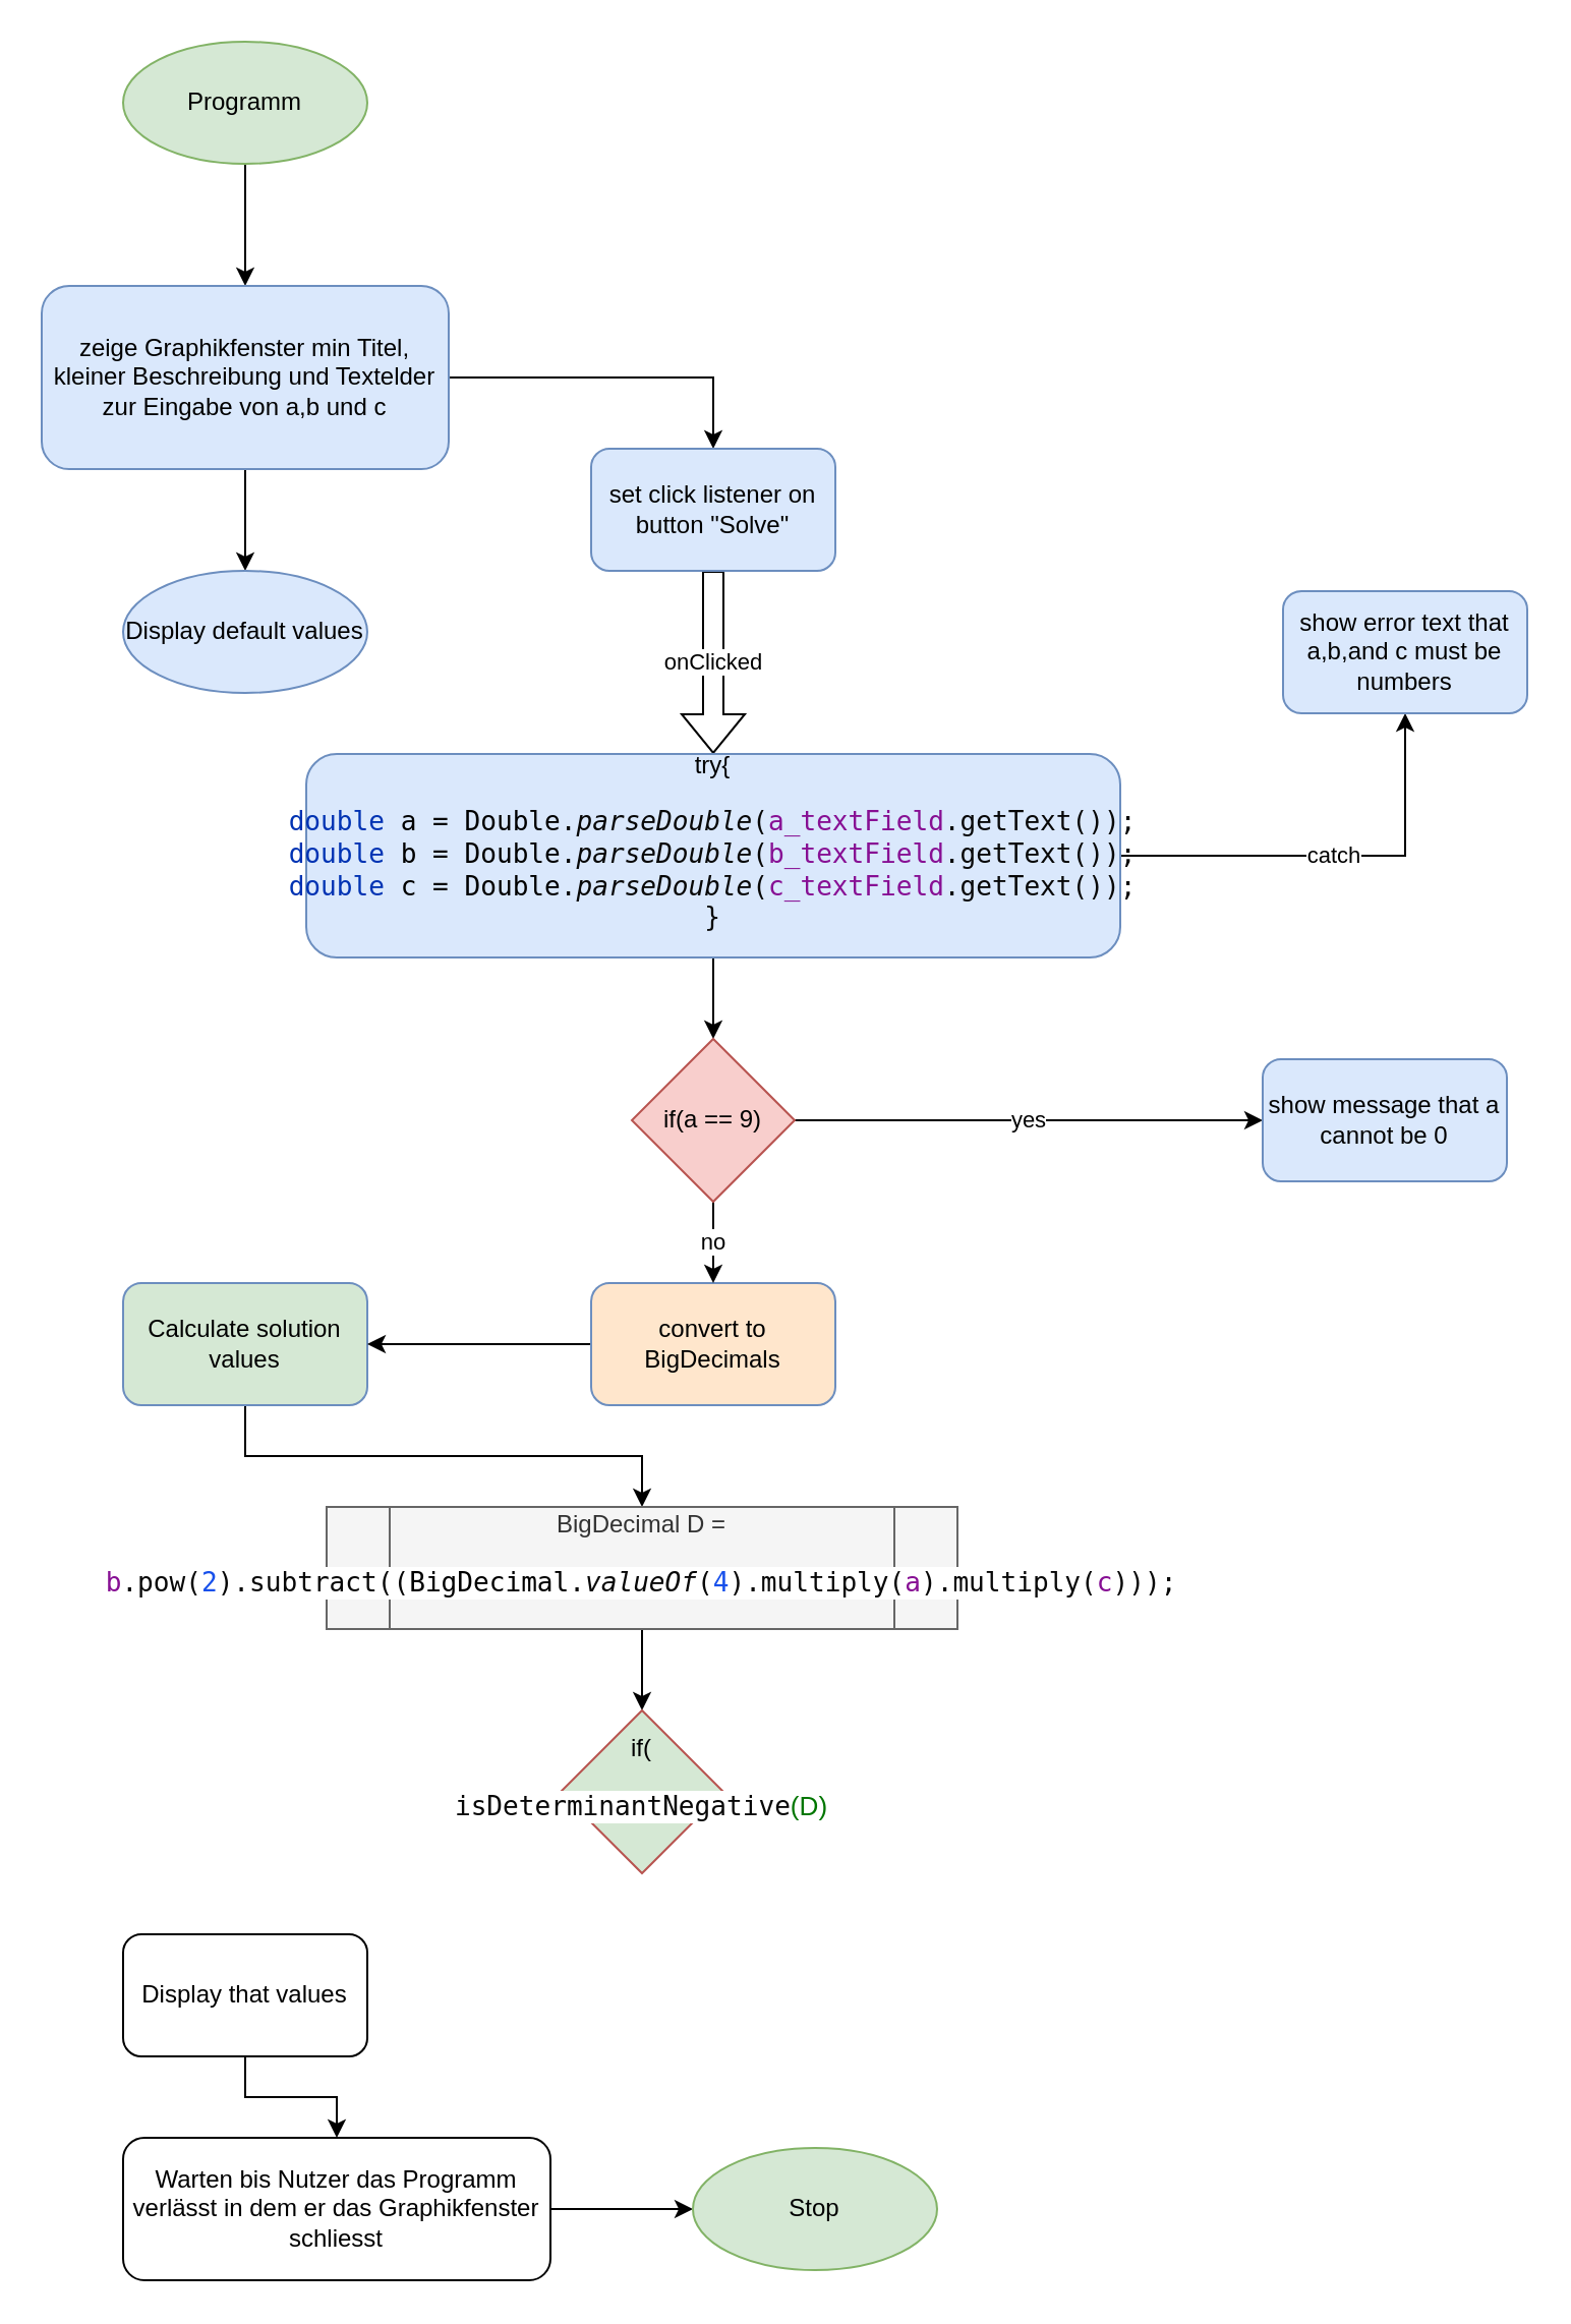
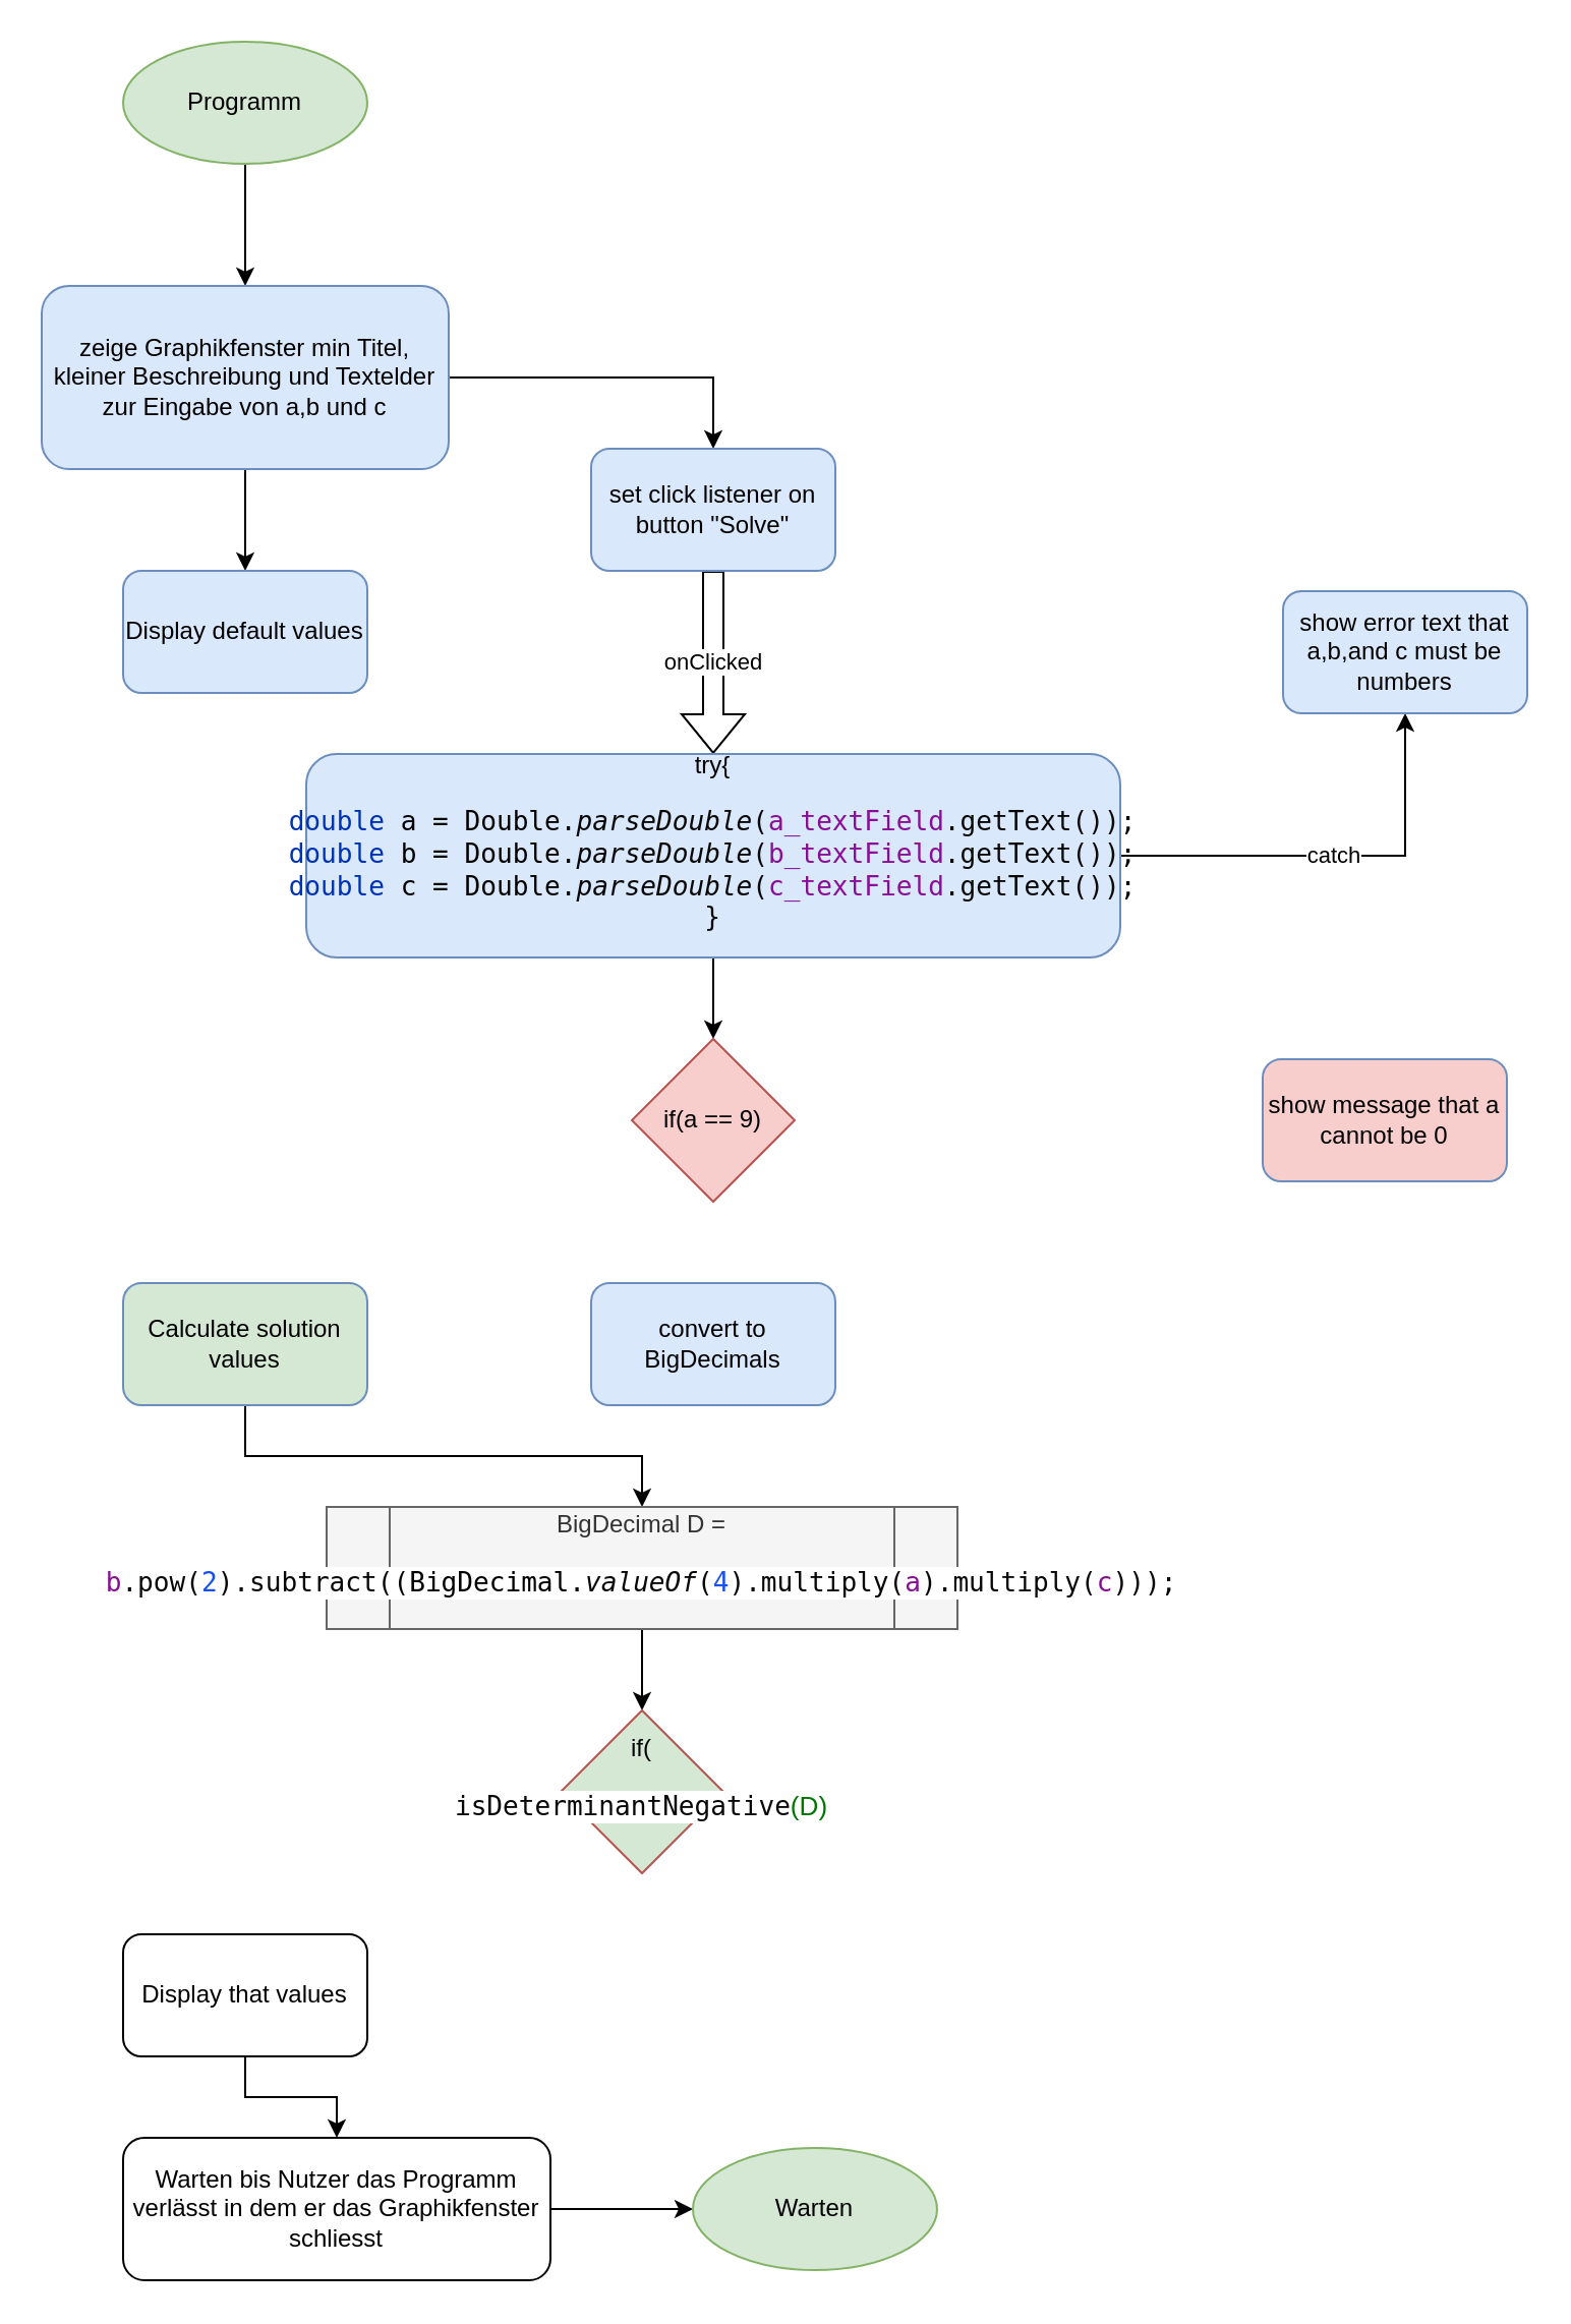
  <mxCell id="0" />
  <mxCell id="1" parent="0" />
  <mxCell id="2" target="6" value="" style="edgeStyle=orthogonalEdgeStyle;rounded=0;orthogonalLoop=1;jettySize=auto;html=1;" parent="1" edge="1" source="3"><mxGeometry as="geometry" relative="1" /></mxCell>
  <mxCell id="3" value="Programm" style="ellipse;whiteSpace=wrap;html=1;fillColor=#d5e8d4;strokeColor=#82b366;" parent="1" vertex="1"><mxGeometry as="geometry" height="60" width="120" y="20" x="60" /></mxCell>
  <mxCell id="4" target="7" value="" style="edgeStyle=orthogonalEdgeStyle;rounded=0;orthogonalLoop=1;jettySize=auto;html=1;" parent="1" edge="1" source="6"><mxGeometry as="geometry" relative="1" /></mxCell>
  <mxCell id="5" target="13" style="edgeStyle=orthogonalEdgeStyle;rounded=0;orthogonalLoop=1;jettySize=auto;html=1;entryX=0.5;entryY=0;entryDx=0;entryDy=0;" parent="1" edge="1" source="6"><mxGeometry as="geometry" relative="1" /></mxCell>
  <mxCell id="6" value="zeige Graphikfenster min Titel, kleiner Beschreibung und Textelder zur Eingabe von a,b und c " style="rounded=1;whiteSpace=wrap;html=1;fillColor=#dae8fc;strokeColor=#6c8ebf;" parent="1" vertex="1"><mxGeometry as="geometry" height="90" width="200" y="140" x="20" /></mxCell>
- <mxCell id="7" value="Display default values " style="ellipse;whiteSpace=wrap;html=1;fillColor=#dae8fc;strokeColor=#6c8ebf;" parent="1" vertex="1"><mxGeometry as="geometry" height="60" width="120" y="280" x="60" /></mxCell>
+ <mxCell id="7" value="Display default values " style="rounded=1;whiteSpace=wrap;html=1;fillColor=#dae8fc;strokeColor=#6c8ebf;" parent="1" vertex="1"><mxGeometry as="geometry" height="60" width="120" y="280" x="60" /></mxCell>
  <mxCell id="8" target="25" value="" style="edgeStyle=orthogonalEdgeStyle;rounded=0;orthogonalLoop=1;jettySize=auto;html=1;" parent="1" edge="1" source="9"><mxGeometry as="geometry" relative="1" /></mxCell>
  <mxCell id="9" value="Calculate solution values" style="rounded=1;whiteSpace=wrap;html=1;fillColor=#d5e8d4;strokeColor=#6c8ebf;" parent="1" vertex="1"><mxGeometry as="geometry" height="60" width="120" y="630" x="60" /></mxCell>
  <mxCell id="10" target="28" value="" style="edgeStyle=orthogonalEdgeStyle;rounded=0;orthogonalLoop=1;jettySize=auto;html=1;" parent="1" edge="1" source="11"><mxGeometry as="geometry" relative="1" /></mxCell>
  <mxCell id="11" value="Display that values" style="rounded=1;whiteSpace=wrap;html=1;" parent="1" vertex="1"><mxGeometry as="geometry" height="60" width="120" y="950" x="60" /></mxCell>
  <mxCell id="12" target="16" value="onClicked" style="edgeStyle=orthogonalEdgeStyle;rounded=0;orthogonalLoop=1;jettySize=auto;html=1;shape=flexArrow;" parent="1" edge="1" source="13"><mxGeometry as="geometry" relative="1" /></mxCell>
  <mxCell id="13" value="set click listener on button &quot;Solve&quot;" style="rounded=1;whiteSpace=wrap;html=1;fillColor=#dae8fc;strokeColor=#6c8ebf;" parent="1" vertex="1"><mxGeometry as="geometry" height="60" width="120" y="220" x="290" /></mxCell>
  <mxCell id="14" target="17" value="catch" style="edgeStyle=orthogonalEdgeStyle;rounded=0;orthogonalLoop=1;jettySize=auto;html=1;" parent="1" edge="1" source="16"><mxGeometry as="geometry" relative="1" /></mxCell>
  <mxCell id="15" target="22" value="" style="edgeStyle=orthogonalEdgeStyle;rounded=0;orthogonalLoop=1;jettySize=auto;html=1;" parent="1" edge="1" source="16"><mxGeometry as="geometry" relative="1" /></mxCell>
  <mxCell id="16" value="try{&lt;br&gt;&lt;pre style=&quot;color: rgb(8 , 8 , 8) ; font-family: &amp;#34;jetbrains mono&amp;#34; , monospace ; font-size: 9.8pt&quot;&gt;&lt;span style=&quot;color: #0033b3&quot;&gt;double &lt;/span&gt;&lt;span style=&quot;color: #000000&quot;&gt;a &lt;/span&gt;= &lt;span style=&quot;color: #000000&quot;&gt;Double&lt;/span&gt;.&lt;span style=&quot;font-style: italic&quot;&gt;parseDouble&lt;/span&gt;(&lt;span style=&quot;color: #871094&quot;&gt;a_textField&lt;/span&gt;.getText());&lt;br&gt;&lt;span style=&quot;color: #0033b3&quot;&gt;double &lt;/span&gt;&lt;span style=&quot;color: #000000&quot;&gt;b &lt;/span&gt;= &lt;span style=&quot;color: #000000&quot;&gt;Double&lt;/span&gt;.&lt;span style=&quot;font-style: italic&quot;&gt;parseDouble&lt;/span&gt;(&lt;span style=&quot;color: #871094&quot;&gt;b_textField&lt;/span&gt;.getText());&lt;br&gt;&lt;span style=&quot;color: #0033b3&quot;&gt;double &lt;/span&gt;&lt;span style=&quot;color: #000000&quot;&gt;c &lt;/span&gt;= &lt;span style=&quot;color: #000000&quot;&gt;Double&lt;/span&gt;.&lt;span style=&quot;font-style: italic&quot;&gt;parseDouble&lt;/span&gt;(&lt;span style=&quot;color: #871094&quot;&gt;c_textField&lt;/span&gt;.getText());&lt;br&gt;}&lt;br&gt;&lt;/pre&gt;" style="rounded=1;whiteSpace=wrap;html=1;fillColor=#dae8fc;strokeColor=#6c8ebf;" parent="1" vertex="1"><mxGeometry as="geometry" height="100" width="400" y="370" x="150" /></mxCell>
  <mxCell id="17" value="show error text that a,b,and c must be numbers" style="rounded=1;whiteSpace=wrap;html=1;fillColor=#dae8fc;strokeColor=#6c8ebf;" parent="1" vertex="1"><mxGeometry x="630" y="290" as="geometry" height="60" width="120" /></mxCell>
- <mxCell id="18" target="9" style="edgeStyle=orthogonalEdgeStyle;rounded=0;orthogonalLoop=1;jettySize=auto;html=1;" parent="1" edge="1" source="19"><mxGeometry as="geometry" relative="1" /></mxCell>
- <mxCell id="19" value="convert to BigDecimals" style="rounded=1;whiteSpace=wrap;html=1;fillColor=#ffe6cc;strokeColor=#6c8ebf;" parent="1" vertex="1"><mxGeometry as="geometry" height="60" width="120" y="630" x="290" /></mxCell>
- <mxCell id="20" target="19" value="no" style="edgeStyle=orthogonalEdgeStyle;rounded=0;orthogonalLoop=1;jettySize=auto;html=1;" parent="1" edge="1" source="22"><mxGeometry as="geometry" relative="1" /></mxCell>
- <mxCell id="21" target="23" value="yes" style="edgeStyle=orthogonalEdgeStyle;rounded=0;orthogonalLoop=1;jettySize=auto;html=1;entryX=0;entryY=0.5;entryDx=0;entryDy=0;" parent="1" edge="1" source="22"><mxGeometry as="geometry" relative="1" /></mxCell>
+ <mxCell id="19" value="convert to BigDecimals" style="rounded=1;whiteSpace=wrap;html=1;fillColor=#dae8fc;strokeColor=#6c8ebf;" parent="1" vertex="1"><mxGeometry as="geometry" height="60" width="120" y="630" x="290" /></mxCell>
  <mxCell id="22" value="if(a == 9)" style="rhombus;whiteSpace=wrap;html=1;fillColor=#f8cecc;strokeColor=#b85450;" parent="1" vertex="1"><mxGeometry as="geometry" height="80" width="80" y="510" x="310" /></mxCell>
- <mxCell id="23" value="show message that a cannot be 0" style="rounded=1;whiteSpace=wrap;html=1;fillColor=#dae8fc;strokeColor=#6c8ebf;" parent="1" vertex="1"><mxGeometry as="geometry" height="60" width="120" y="520" x="620" /></mxCell>
+ <mxCell id="23" value="show message that a cannot be 0" style="rounded=1;whiteSpace=wrap;html=1;fillColor=#f8cecc;strokeColor=#6c8ebf;" parent="1" vertex="1"><mxGeometry as="geometry" height="60" width="120" y="520" x="620" /></mxCell>
  <mxCell id="24" target="26" value="" style="edgeStyle=orthogonalEdgeStyle;rounded=0;orthogonalLoop=1;jettySize=auto;html=1;" parent="1" edge="1" source="25"><mxGeometry as="geometry" relative="1" /></mxCell>
  <mxCell id="25" value="BigDecimal D = &lt;pre style=&quot;background-color: #ffffff ; color: #080808 ; font-family: &amp;#34;jetbrains mono&amp;#34; , monospace ; font-size: 9.8pt&quot;&gt;&lt;span style=&quot;color: #871094&quot;&gt;b&lt;/span&gt;.pow(&lt;span style=&quot;color: #1750eb&quot;&gt;2&lt;/span&gt;).subtract((&lt;span style=&quot;color: #000000&quot;&gt;BigDecimal&lt;/span&gt;.&lt;span style=&quot;font-style: italic&quot;&gt;valueOf&lt;/span&gt;(&lt;span style=&quot;color: #1750eb&quot;&gt;4&lt;/span&gt;).multiply(&lt;span style=&quot;color: #871094&quot;&gt;a&lt;/span&gt;).multiply(&lt;span style=&quot;color: #871094&quot;&gt;c&lt;/span&gt;)));&lt;/pre&gt;" style="shape=process;whiteSpace=wrap;html=1;backgroundOutline=1;fillColor=#f5f5f5;strokeColor=#666666;fontColor=#333333;" parent="1" vertex="1"><mxGeometry as="geometry" height="60" width="310" y="740" x="160" /></mxCell>
  <mxCell id="26" value="if(&lt;pre style=&quot;background-color: #ffffff ; color: #080808 ; font-family: &amp;#34;jetbrains mono&amp;#34; , monospace ; font-size: 9.8pt&quot;&gt;isDeterminantNegative&lt;font color=&quot;#007600&quot; face=&quot;Helvetica&quot;&gt;(D)&lt;/font&gt;&lt;/pre&gt;" style="rhombus;whiteSpace=wrap;html=1;fillColor=#d5e8d4;strokeColor=#b85450;" parent="1" vertex="1"><mxGeometry as="geometry" height="80" width="80" y="840" x="275" /></mxCell>
  <mxCell id="27" target="29" value="" style="edgeStyle=orthogonalEdgeStyle;rounded=0;orthogonalLoop=1;jettySize=auto;html=1;" parent="1" edge="1" source="28"><mxGeometry as="geometry" relative="1" /></mxCell>
  <mxCell id="28" value="Warten bis Nutzer das Programm verlässt in dem er das Graphikfenster schliesst" style="rounded=1;whiteSpace=wrap;html=1;" parent="1" vertex="1"><mxGeometry as="geometry" height="70" width="210" y="1050" x="60" /></mxCell>
- <mxCell id="29" value="Stop" style="ellipse;whiteSpace=wrap;html=1;fillColor=#d5e8d4;strokeColor=#82b366;" parent="1" vertex="1"><mxGeometry as="geometry" height="60" width="120" y="1055" x="340" /></mxCell>
+ <mxCell id="29" value="Warten" style="ellipse;whiteSpace=wrap;html=1;fillColor=#d5e8d4;strokeColor=#82b366;" parent="1" vertex="1"><mxGeometry as="geometry" height="60" width="120" y="1055" x="340" /></mxCell>
